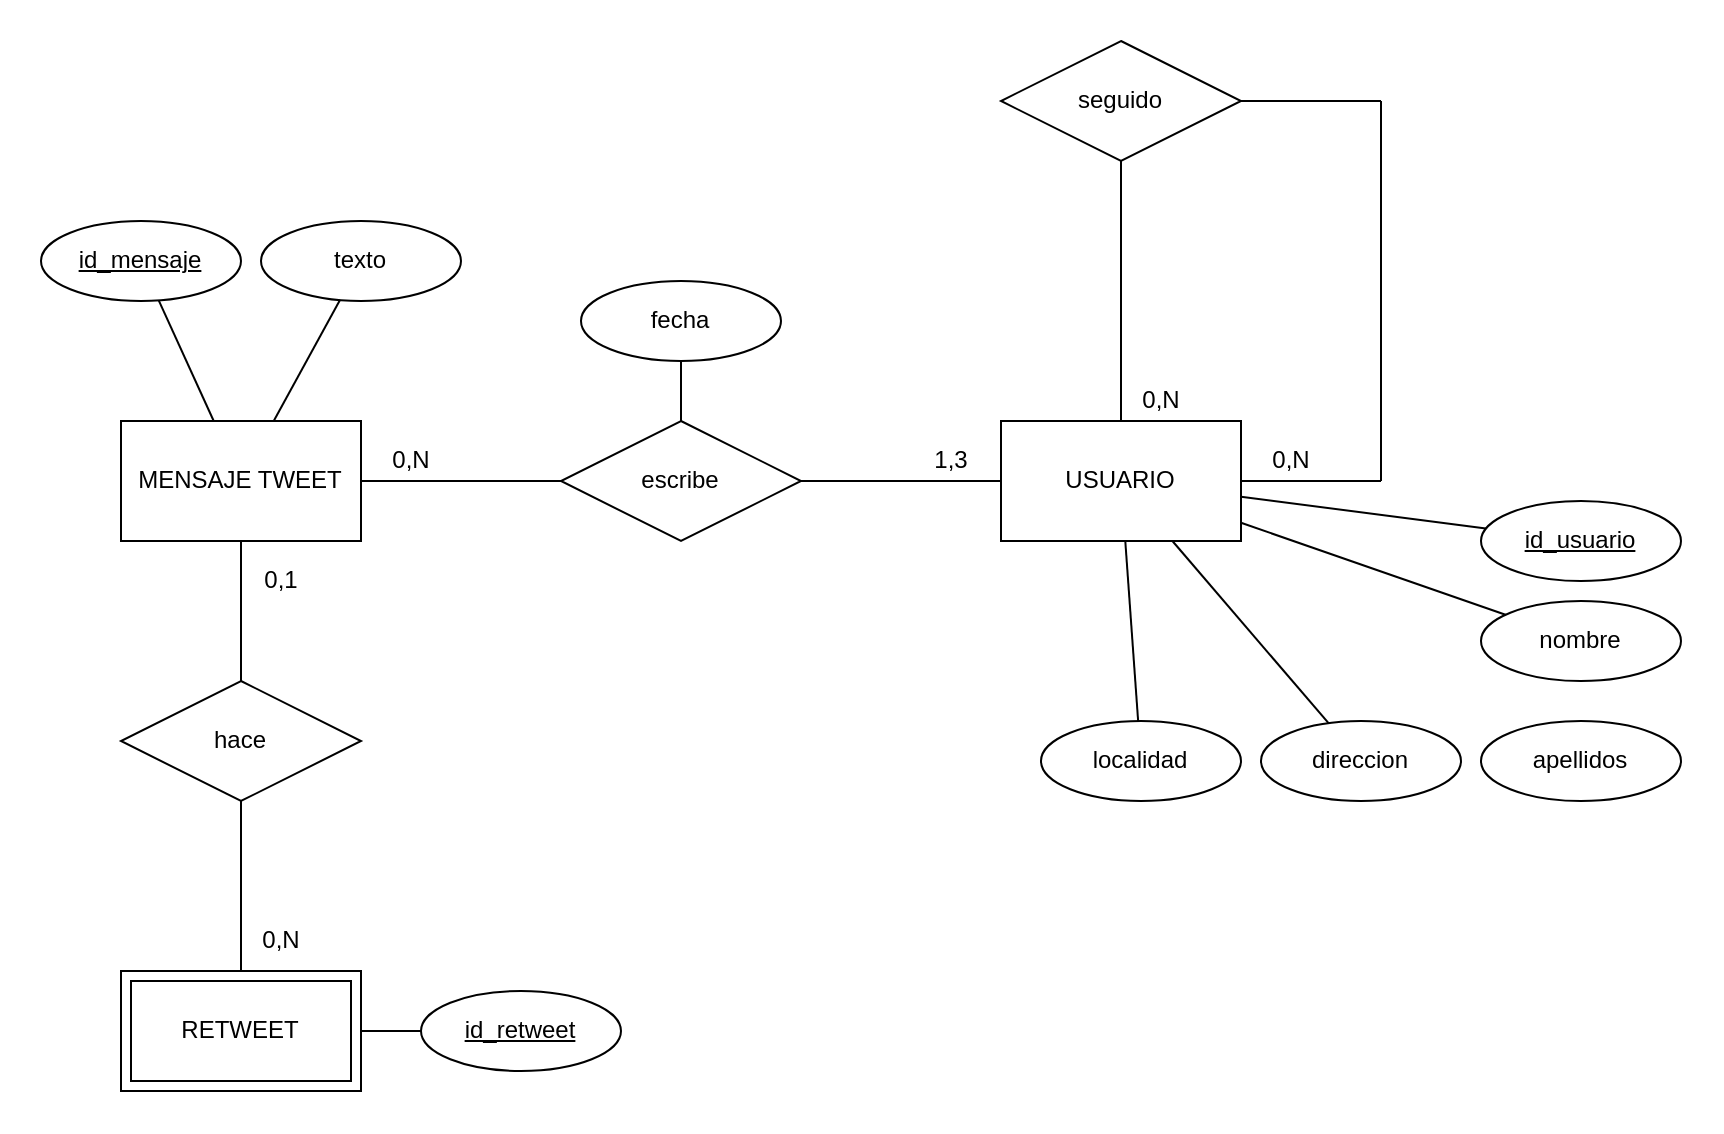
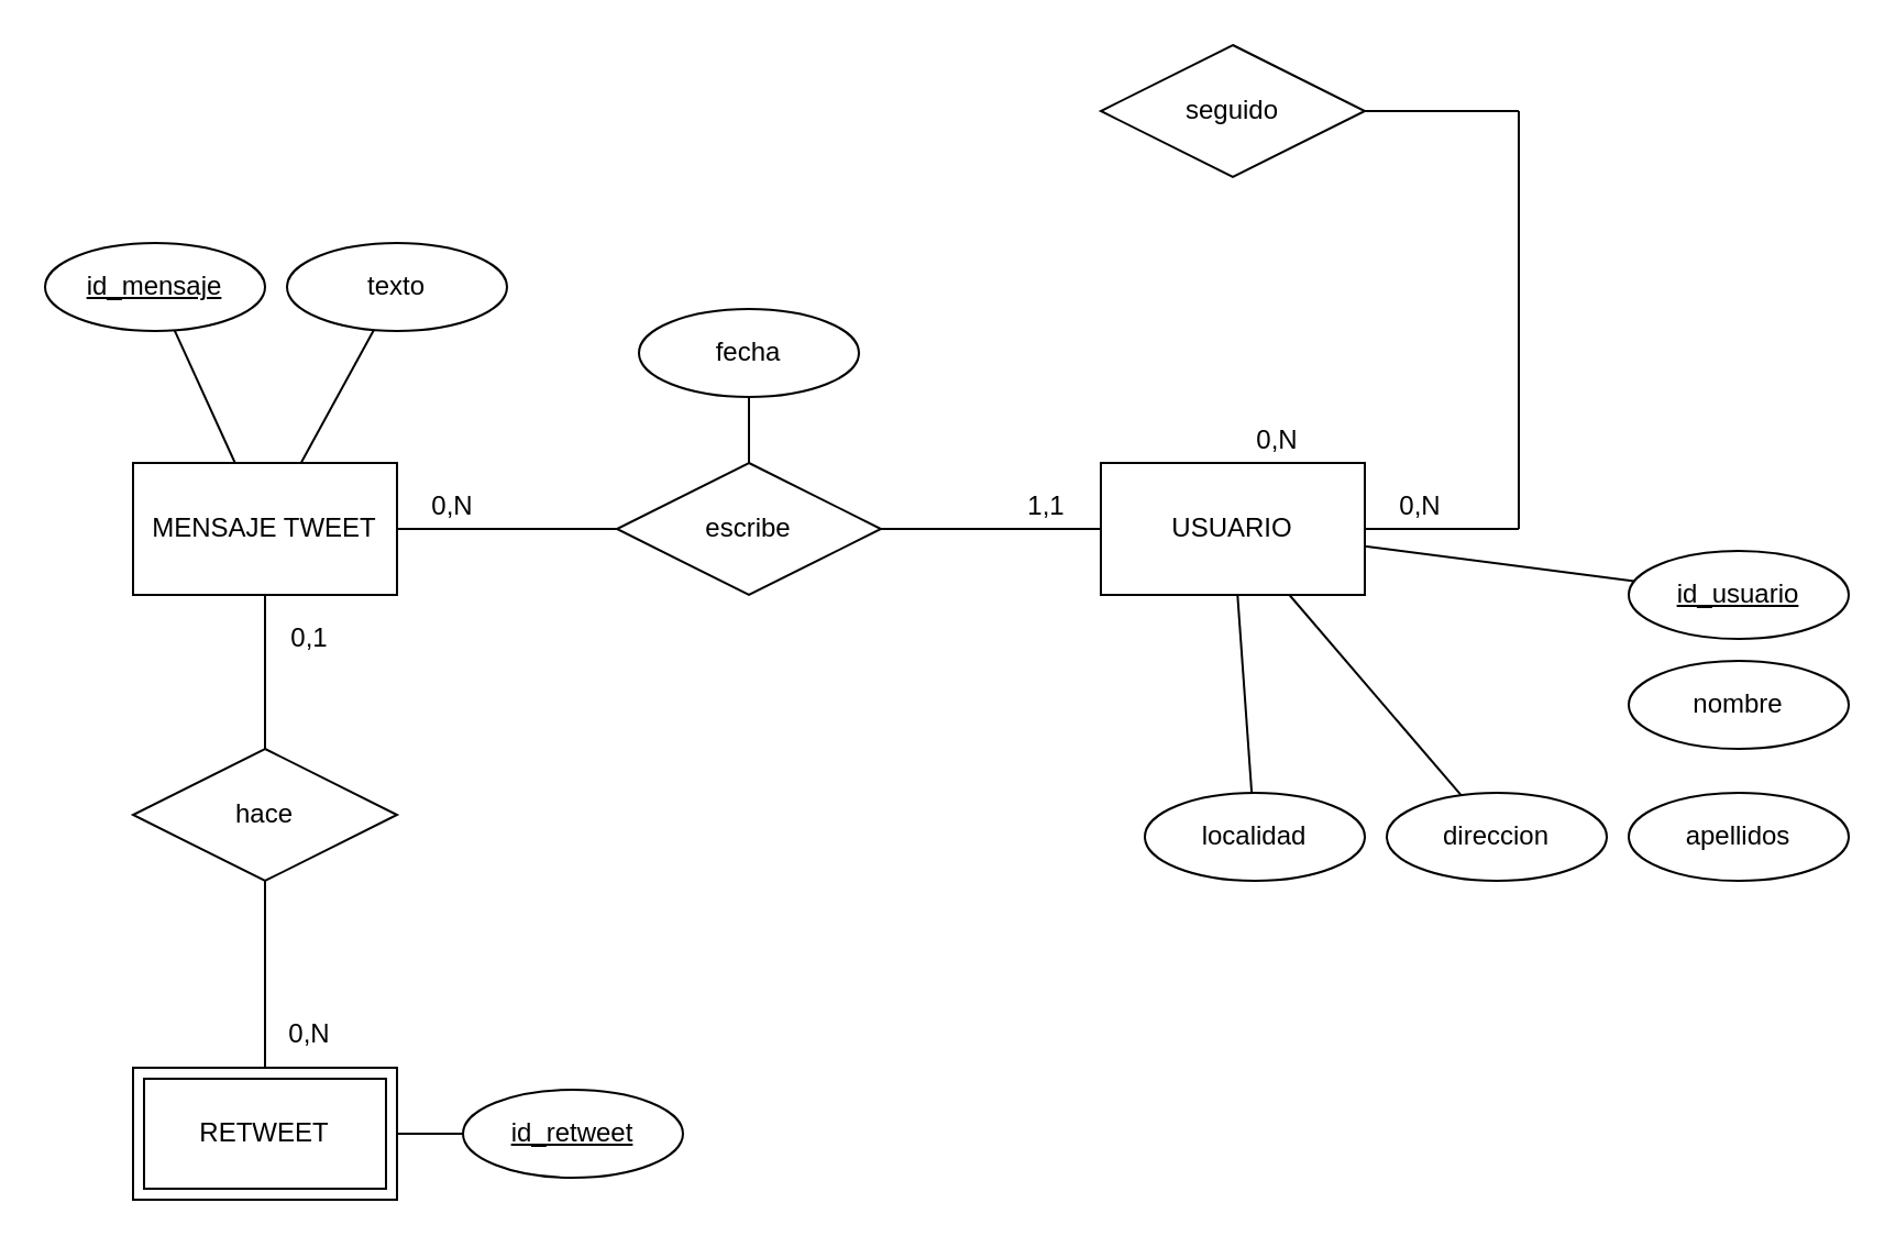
  <mxCell id="0" />
  <mxCell id="1" parent="0" />
  <mxCell id="2" value="USUARIO" style="rounded=0;whiteSpace=wrap;html=1;" vertex="1" parent="1"><mxGeometry x="500" y="210" width="120" height="60" as="geometry" /></mxCell>
  <mxCell id="3" value="&lt;u&gt;id_usuario&lt;/u&gt;" style="ellipse;whiteSpace=wrap;html=1;align=center;" vertex="1" parent="1"><mxGeometry x="740" y="250" width="100" height="40" as="geometry" /></mxCell>
  <mxCell id="4" value="nombre" style="ellipse;whiteSpace=wrap;html=1;align=center;" vertex="1" parent="1"><mxGeometry x="740" y="300" width="100" height="40" as="geometry" /></mxCell>
  <mxCell id="5" value="apellidos" style="ellipse;whiteSpace=wrap;html=1;align=center;" vertex="1" parent="1"><mxGeometry x="740" y="360" width="100" height="40" as="geometry" /></mxCell>
  <mxCell id="6" value="direccion" style="ellipse;whiteSpace=wrap;html=1;align=center;" vertex="1" parent="1"><mxGeometry x="630" y="360" width="100" height="40" as="geometry" /></mxCell>
  <mxCell id="7" value="localidad" style="ellipse;whiteSpace=wrap;html=1;align=center;" vertex="1" parent="1"><mxGeometry x="520" y="360" width="100" height="40" as="geometry" /></mxCell>
  <mxCell id="8" value="seguido" style="shape=rhombus;perimeter=rhombusPerimeter;whiteSpace=wrap;html=1;align=center;" vertex="1" parent="1"><mxGeometry x="500" y="20" width="120" height="60" as="geometry" /></mxCell>
- <mxCell id="9" value="" style="endArrow=none;html=1;rounded=0;" edge="1" parent="1" source="8" target="2"><mxGeometry relative="1" as="geometry"><mxPoint x="420" y="360" as="sourcePoint" /><mxPoint x="580" y="360" as="targetPoint" /></mxGeometry></mxCell>
  <mxCell id="10" value="" style="endArrow=none;html=1;rounded=0;entryX=1;entryY=0.5;entryDx=0;entryDy=0;" edge="1" parent="1" target="2"><mxGeometry relative="1" as="geometry"><mxPoint x="690" y="240" as="sourcePoint" /><mxPoint x="580" y="360" as="targetPoint" /></mxGeometry></mxCell>
  <mxCell id="11" value="" style="endArrow=none;html=1;rounded=0;" edge="1" parent="1"><mxGeometry relative="1" as="geometry"><mxPoint x="690" y="50" as="sourcePoint" /><mxPoint x="690" y="240" as="targetPoint" /></mxGeometry></mxCell>
  <mxCell id="12" value="" style="endArrow=none;html=1;rounded=0;" edge="1" parent="1" source="8"><mxGeometry relative="1" as="geometry"><mxPoint x="420" y="360" as="sourcePoint" /><mxPoint x="690" y="50" as="targetPoint" /></mxGeometry></mxCell>
  <mxCell id="13" value="" style="endArrow=none;html=1;rounded=0;" edge="1" parent="1" source="2" target="7"><mxGeometry relative="1" as="geometry"><mxPoint x="420" y="360" as="sourcePoint" /><mxPoint x="580" y="360" as="targetPoint" /></mxGeometry></mxCell>
  <mxCell id="14" value="" style="endArrow=none;html=1;rounded=0;" edge="1" parent="1" source="2" target="6"><mxGeometry relative="1" as="geometry"><mxPoint x="420" y="360" as="sourcePoint" /><mxPoint x="580" y="360" as="targetPoint" /></mxGeometry></mxCell>
- <mxCell id="15" value="" style="endArrow=none;html=1;rounded=0;" edge="1" parent="1" source="2" target="4"><mxGeometry relative="1" as="geometry"><mxPoint x="420" y="360" as="sourcePoint" /><mxPoint x="580" y="360" as="targetPoint" /></mxGeometry></mxCell>
  <mxCell id="16" value="" style="endArrow=none;html=1;rounded=0;" edge="1" parent="1" source="2" target="3"><mxGeometry relative="1" as="geometry"><mxPoint x="420" y="360" as="sourcePoint" /><mxPoint x="580" y="360" as="targetPoint" /></mxGeometry></mxCell>
  <mxCell id="17" value="0,N" style="text;html=1;align=center;verticalAlign=middle;resizable=0;points=[];autosize=1;strokeColor=none;fillColor=none;" vertex="1" parent="1"><mxGeometry x="565" y="190" width="30" height="20" as="geometry" /></mxCell>
  <mxCell id="18" value="0,N" style="text;html=1;align=center;verticalAlign=middle;resizable=0;points=[];autosize=1;strokeColor=none;fillColor=none;" vertex="1" parent="1"><mxGeometry x="630" y="220" width="30" height="20" as="geometry" /></mxCell>
  <mxCell id="19" value="MENSAJE TWEET" style="whiteSpace=wrap;html=1;align=center;" vertex="1" parent="1"><mxGeometry x="60" y="210" width="120" height="60" as="geometry" /></mxCell>
  <mxCell id="20" value="escribe" style="shape=rhombus;perimeter=rhombusPerimeter;whiteSpace=wrap;html=1;align=center;" vertex="1" parent="1"><mxGeometry x="280" y="210" width="120" height="60" as="geometry" /></mxCell>
  <mxCell id="21" value="" style="endArrow=none;html=1;rounded=0;" edge="1" parent="1" source="20" target="2"><mxGeometry relative="1" as="geometry"><mxPoint x="420" y="360" as="sourcePoint" /><mxPoint x="580" y="360" as="targetPoint" /></mxGeometry></mxCell>
  <mxCell id="22" value="" style="endArrow=none;html=1;rounded=0;" edge="1" parent="1" source="19" target="20"><mxGeometry relative="1" as="geometry"><mxPoint x="420" y="360" as="sourcePoint" /><mxPoint x="580" y="360" as="targetPoint" /></mxGeometry></mxCell>
  <mxCell id="23" value="texto" style="ellipse;whiteSpace=wrap;html=1;align=center;" vertex="1" parent="1"><mxGeometry x="130" y="110" width="100" height="40" as="geometry" /></mxCell>
  <mxCell id="24" value="&lt;u&gt;id_mensaje&lt;/u&gt;" style="ellipse;whiteSpace=wrap;html=1;align=center;" vertex="1" parent="1"><mxGeometry x="20" y="110" width="100" height="40" as="geometry" /></mxCell>
  <mxCell id="25" value="" style="endArrow=none;html=1;rounded=0;" edge="1" parent="1" source="24" target="19"><mxGeometry relative="1" as="geometry"><mxPoint x="420" y="360" as="sourcePoint" /><mxPoint x="580" y="360" as="targetPoint" /></mxGeometry></mxCell>
  <mxCell id="26" value="" style="endArrow=none;html=1;rounded=0;" edge="1" parent="1" source="23" target="19"><mxGeometry relative="1" as="geometry"><mxPoint x="420" y="360" as="sourcePoint" /><mxPoint x="580" y="360" as="targetPoint" /></mxGeometry></mxCell>
- <mxCell id="27" value="1,3" style="text;html=1;align=center;verticalAlign=middle;resizable=0;points=[];autosize=1;strokeColor=none;fillColor=none;" vertex="1" parent="1"><mxGeometry x="460" y="220" width="30" height="20" as="geometry" /></mxCell>
+ <mxCell id="27" value="1,1" style="text;html=1;align=center;verticalAlign=middle;resizable=0;points=[];autosize=1;strokeColor=none;fillColor=none;" vertex="1" parent="1"><mxGeometry x="460" y="220" width="30" height="20" as="geometry" /></mxCell>
  <mxCell id="28" value="0,N" style="text;html=1;align=center;verticalAlign=middle;resizable=0;points=[];autosize=1;strokeColor=none;fillColor=none;" vertex="1" parent="1"><mxGeometry x="190" y="220" width="30" height="20" as="geometry" /></mxCell>
  <mxCell id="29" value="RETWEET" style="shape=ext;margin=3;double=1;whiteSpace=wrap;html=1;align=center;" vertex="1" parent="1"><mxGeometry x="60" y="485" width="120" height="60" as="geometry" /></mxCell>
  <mxCell id="30" value="hace" style="shape=rhombus;perimeter=rhombusPerimeter;whiteSpace=wrap;html=1;align=center;" vertex="1" parent="1"><mxGeometry x="60" y="340" width="120" height="60" as="geometry" /></mxCell>
  <mxCell id="31" value="" style="endArrow=none;html=1;rounded=0;" edge="1" parent="1" source="19" target="30"><mxGeometry relative="1" as="geometry"><mxPoint x="420" y="360" as="sourcePoint" /><mxPoint x="580" y="360" as="targetPoint" /></mxGeometry></mxCell>
  <mxCell id="32" value="" style="endArrow=none;html=1;rounded=0;" edge="1" parent="1" source="30" target="29"><mxGeometry relative="1" as="geometry"><mxPoint x="420" y="360" as="sourcePoint" /><mxPoint x="580" y="360" as="targetPoint" /></mxGeometry></mxCell>
  <mxCell id="33" value="0,N" style="text;html=1;align=center;verticalAlign=middle;resizable=0;points=[];autosize=1;strokeColor=none;fillColor=none;" vertex="1" parent="1"><mxGeometry x="125" y="460" width="30" height="20" as="geometry" /></mxCell>
  <mxCell id="34" value="0,1" style="text;html=1;align=center;verticalAlign=middle;resizable=0;points=[];autosize=1;strokeColor=none;fillColor=none;" vertex="1" parent="1"><mxGeometry x="125" y="280" width="30" height="20" as="geometry" /></mxCell>
  <mxCell id="35" value="&lt;u&gt;id_retweet&lt;/u&gt;" style="ellipse;whiteSpace=wrap;html=1;align=center;" vertex="1" parent="1"><mxGeometry x="210" y="495" width="100" height="40" as="geometry" /></mxCell>
  <mxCell id="36" value="" style="endArrow=none;html=1;rounded=0;" edge="1" parent="1" source="29" target="35"><mxGeometry relative="1" as="geometry"><mxPoint x="420" y="360" as="sourcePoint" /><mxPoint x="580" y="360" as="targetPoint" /></mxGeometry></mxCell>
  <mxCell id="37" value="fecha" style="ellipse;whiteSpace=wrap;html=1;align=center;" vertex="1" parent="1"><mxGeometry x="290" y="140" width="100" height="40" as="geometry" /></mxCell>
  <mxCell id="38" value="" style="endArrow=none;html=1;rounded=0;" edge="1" parent="1" source="37" target="20"><mxGeometry relative="1" as="geometry"><mxPoint x="420" y="360" as="sourcePoint" /><mxPoint x="580" y="360" as="targetPoint" /></mxGeometry></mxCell>
